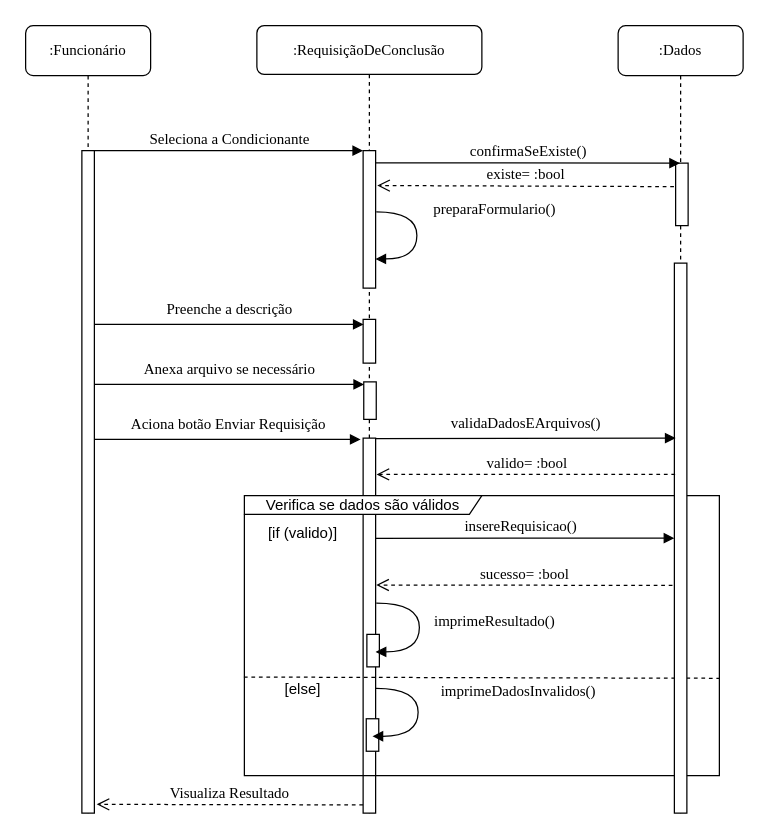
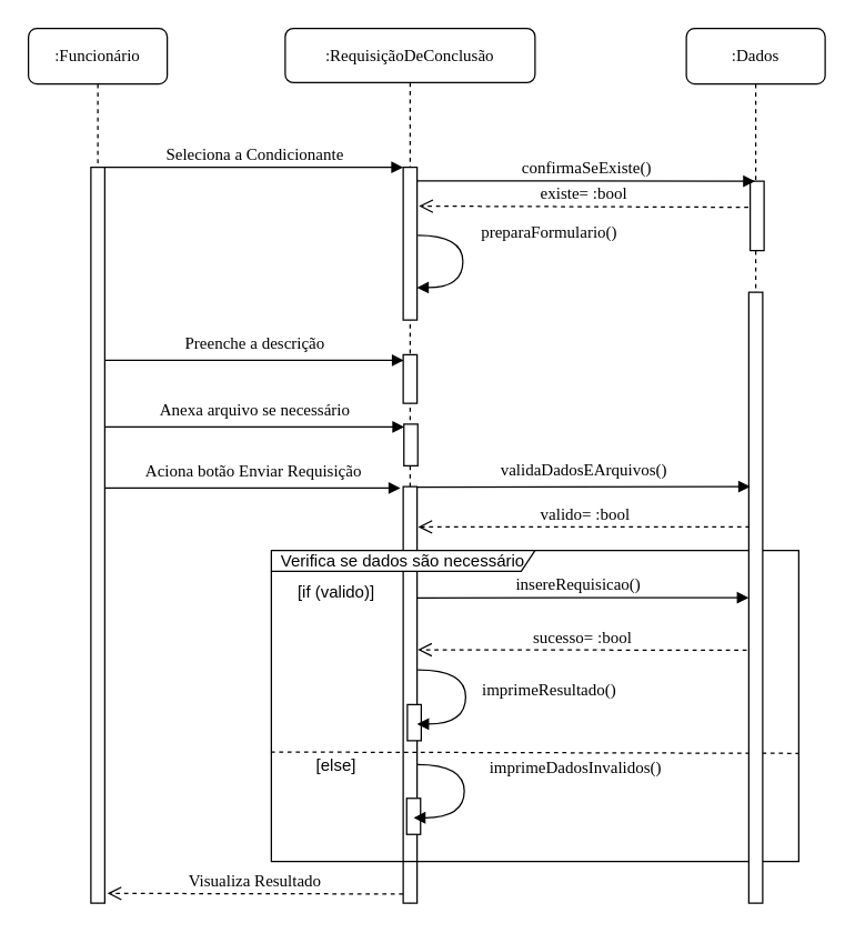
  <mxCell id="0" />
  <mxCell id="1" parent="0" />
  <mxCell id="2" value=":RequisiçãoDeConclusão" style="shape=umlLifeline;perimeter=lifelinePerimeter;whiteSpace=wrap;html=1;container=1;collapsible=0;recursiveResize=0;outlineConnect=0;rounded=1;shadow=0;comic=0;labelBackgroundColor=none;strokeWidth=1;fontFamily=Verdana;fontSize=12;align=center;size=39;" parent="1" vertex="1"><mxGeometry x="205" y="20" width="180" height="630" as="geometry" /></mxCell>
  <mxCell id="3" value="" style="html=1;points=[];perimeter=orthogonalPerimeter;rounded=0;shadow=0;comic=0;labelBackgroundColor=none;strokeWidth=1;fontFamily=Verdana;fontSize=12;align=center;" parent="2" vertex="1"><mxGeometry x="85" y="100" width="10" height="110" as="geometry" /></mxCell>
  <mxCell id="4" value="" style="html=1;points=[];perimeter=orthogonalPerimeter;rounded=0;shadow=0;comic=0;labelBackgroundColor=none;strokeWidth=1;fontFamily=Verdana;fontSize=12;align=center;" vertex="1" parent="2"><mxGeometry x="85" y="235" width="10" height="35" as="geometry" /></mxCell>
  <mxCell id="5" value="" style="html=1;points=[];perimeter=orthogonalPerimeter;rounded=0;shadow=0;comic=0;labelBackgroundColor=none;strokeWidth=1;fontFamily=Verdana;fontSize=12;align=center;" vertex="1" parent="2"><mxGeometry x="85.5" y="285" width="10" height="30" as="geometry" /></mxCell>
  <mxCell id="6" value="" style="html=1;points=[];perimeter=orthogonalPerimeter;rounded=0;shadow=0;comic=0;labelBackgroundColor=none;strokeWidth=1;fontFamily=Verdana;fontSize=12;align=center;" vertex="1" parent="2"><mxGeometry x="85" y="330" width="10" height="300" as="geometry" /></mxCell>
  <mxCell id="7" value="preparaFormulario()" style="html=1;verticalAlign=bottom;endArrow=block;labelBackgroundColor=none;fontFamily=Verdana;fontSize=12;elbow=vertical;edgeStyle=orthogonalEdgeStyle;curved=1;entryX=0.981;entryY=0.788;entryPerimeter=0;exitX=1.051;exitY=0.446;exitDx=0;exitDy=0;exitPerimeter=0;entryDx=0;entryDy=0;" edge="1" parent="2" source="3" target="3"><mxGeometry x="-0.37" y="-62" relative="1" as="geometry"><mxPoint x="108" y="149" as="sourcePoint" /><mxPoint x="117.952" y="187.19" as="targetPoint" /><Array as="points"><mxPoint x="128" y="149" /><mxPoint x="128" y="187" /></Array><mxPoint x="124" y="6" as="offset" /></mxGeometry></mxCell>
  <mxCell id="8" value="&lt;p style=&quot;line-height: 150%; font-size: 12px;&quot;&gt;[if (valido)]&lt;/p&gt;" style="text;html=1;strokeColor=none;fillColor=none;align=center;verticalAlign=middle;whiteSpace=wrap;rounded=0;fontSize=12;" vertex="1" parent="2"><mxGeometry x="-3" y="395" width="80" height="20" as="geometry" /></mxCell>
  <mxCell id="9" value="" style="endArrow=none;dashed=1;html=1;fontSize=12;entryX=1.001;entryY=0.697;entryDx=0;entryDy=0;entryPerimeter=0;exitX=-0.001;exitY=0.648;exitDx=0;exitDy=0;exitPerimeter=0;" edge="1" parent="2" source="15"><mxGeometry width="50" height="50" relative="1" as="geometry"><mxPoint x="-13" y="522" as="sourcePoint" /><mxPoint x="370.38" y="522.128" as="targetPoint" /></mxGeometry></mxCell>
  <mxCell id="10" value="&lt;p style=&quot;line-height: 150% ; font-size: 12px&quot;&gt;[else]&lt;/p&gt;" style="text;html=1;strokeColor=none;fillColor=none;align=center;verticalAlign=middle;whiteSpace=wrap;rounded=0;fontSize=12;" vertex="1" parent="2"><mxGeometry x="-3" y="520" width="80" height="20" as="geometry" /></mxCell>
  <mxCell id="11" value="" style="html=1;points=[];perimeter=orthogonalPerimeter;rounded=0;shadow=0;comic=0;labelBackgroundColor=none;strokeWidth=1;fontFamily=Verdana;fontSize=12;align=center;" vertex="1" parent="2"><mxGeometry x="88" y="487" width="10" height="26" as="geometry" /></mxCell>
  <mxCell id="12" value="imprimeResultado()" style="html=1;verticalAlign=bottom;endArrow=block;labelBackgroundColor=none;fontFamily=Verdana;fontSize=12;elbow=vertical;edgeStyle=orthogonalEdgeStyle;curved=1;exitX=1.05;exitY=0.44;exitPerimeter=0;exitDx=0;exitDy=0;" parent="2" edge="1" target="6" source="6"><mxGeometry x="0.07" y="60" relative="1" as="geometry"><mxPoint x="100.333" y="461" as="sourcePoint" /><mxPoint x="105.333" y="499.333" as="targetPoint" /><Array as="points"><mxPoint x="130" y="462" /><mxPoint x="130" y="501" /></Array><mxPoint as="offset" /></mxGeometry></mxCell>
  <mxCell id="13" value="" style="html=1;points=[];perimeter=orthogonalPerimeter;rounded=0;shadow=0;comic=0;labelBackgroundColor=none;strokeWidth=1;fontFamily=Verdana;fontSize=12;align=center;" vertex="1" parent="2"><mxGeometry x="87.5" y="554.5" width="10" height="26" as="geometry" /></mxCell>
  <mxCell id="14" value="imprimeDadosInvalidos()" style="html=1;verticalAlign=bottom;endArrow=block;labelBackgroundColor=none;fontFamily=Verdana;fontSize=12;elbow=vertical;edgeStyle=orthogonalEdgeStyle;curved=1;exitX=1.024;exitY=0.667;exitDx=0;exitDy=0;exitPerimeter=0;" edge="1" parent="2" source="6"><mxGeometry x="-0.343" y="-81" relative="1" as="geometry"><mxPoint x="220" y="640" as="sourcePoint" /><mxPoint x="92.5" y="568.5" as="targetPoint" /><Array as="points"><mxPoint x="129" y="530" /><mxPoint x="129" y="568" /></Array><mxPoint x="161" y="10" as="offset" /></mxGeometry></mxCell>
- <mxCell id="15" value="Verifica se dados são válidos" style="shape=umlFrame;whiteSpace=wrap;html=1;width=190;height=15;" vertex="1" parent="2"><mxGeometry x="-10" y="376" width="380" height="224" as="geometry" /></mxCell>
+ <mxCell id="15" value="Verifica se dados são necessário" style="shape=umlFrame;whiteSpace=wrap;html=1;width=190;height=15;" vertex="1" parent="2"><mxGeometry x="-10" y="376" width="380" height="224" as="geometry" /></mxCell>
  <mxCell id="16" value=":Dados" style="shape=umlLifeline;perimeter=lifelinePerimeter;whiteSpace=wrap;html=1;container=1;collapsible=0;recursiveResize=0;outlineConnect=0;rounded=1;shadow=0;comic=0;labelBackgroundColor=none;strokeWidth=1;fontFamily=Verdana;fontSize=12;align=center;" parent="1" vertex="1"><mxGeometry x="494" y="20" width="100" height="630" as="geometry" /></mxCell>
  <mxCell id="17" value="" style="html=1;points=[];perimeter=orthogonalPerimeter;rounded=0;shadow=0;comic=0;labelBackgroundColor=none;strokeWidth=1;fontFamily=Verdana;fontSize=12;align=center;" parent="16" vertex="1"><mxGeometry x="46" y="110" width="10" height="50" as="geometry" /></mxCell>
  <mxCell id="18" value="" style="html=1;points=[];perimeter=orthogonalPerimeter;rounded=0;shadow=0;comic=0;labelBackgroundColor=none;strokeWidth=1;fontFamily=Verdana;fontSize=12;align=center;" vertex="1" parent="16"><mxGeometry x="45" y="190" width="10" height="440" as="geometry" /></mxCell>
  <mxCell id="19" value=":Funcionário" style="shape=umlLifeline;perimeter=lifelinePerimeter;whiteSpace=wrap;html=1;container=1;collapsible=0;recursiveResize=0;outlineConnect=0;rounded=1;shadow=0;comic=0;labelBackgroundColor=none;strokeWidth=1;fontFamily=Verdana;fontSize=12;align=center;" parent="1" vertex="1"><mxGeometry x="20" y="20" width="100" height="630" as="geometry" /></mxCell>
  <mxCell id="20" value="" style="html=1;points=[];perimeter=orthogonalPerimeter;rounded=0;shadow=0;comic=0;labelBackgroundColor=none;strokeWidth=1;fontFamily=Verdana;fontSize=12;align=center;" parent="19" vertex="1"><mxGeometry x="45" y="100" width="10" height="530" as="geometry" /></mxCell>
  <mxCell id="21" value="Seleciona a Condicionante" style="html=1;verticalAlign=bottom;endArrow=block;entryX=0;entryY=0;labelBackgroundColor=none;fontFamily=Verdana;fontSize=12;edgeStyle=elbowEdgeStyle;elbow=vertical;" parent="1" source="20" target="3" edge="1"><mxGeometry relative="1" as="geometry"><mxPoint x="140" y="130" as="sourcePoint" /></mxGeometry></mxCell>
  <mxCell id="22" value="Preenche a descrição" style="html=1;verticalAlign=bottom;endArrow=block;labelBackgroundColor=none;fontFamily=Verdana;fontSize=12;edgeStyle=elbowEdgeStyle;elbow=vertical;exitX=1;exitY=0.161;exitDx=0;exitDy=0;exitPerimeter=0;entryX=0.046;entryY=0.039;entryDx=0;entryDy=0;entryPerimeter=0;" edge="1" parent="1"><mxGeometry y="3" relative="1" as="geometry"><mxPoint x="75" y="259" as="sourcePoint" /><mxPoint x="290.442" y="258.349" as="targetPoint" /><mxPoint as="offset" /></mxGeometry></mxCell>
  <mxCell id="23" value="Anexa arquivo se necessário" style="html=1;verticalAlign=bottom;endArrow=block;labelBackgroundColor=none;fontFamily=Verdana;fontSize=12;edgeStyle=elbowEdgeStyle;elbow=vertical;exitX=1;exitY=0.161;exitDx=0;exitDy=0;exitPerimeter=0;entryX=0.029;entryY=0.048;entryDx=0;entryDy=0;entryPerimeter=0;" edge="1" parent="1" target="5"><mxGeometry y="3" relative="1" as="geometry"><mxPoint x="75" y="307" as="sourcePoint" /><mxPoint x="275" y="306" as="targetPoint" /><mxPoint as="offset" /></mxGeometry></mxCell>
  <mxCell id="24" value="confirmaSeExiste()" style="html=1;verticalAlign=bottom;endArrow=block;labelBackgroundColor=none;fontFamily=Verdana;fontSize=12;edgeStyle=elbowEdgeStyle;elbow=vertical;exitX=1.001;exitY=0.089;exitDx=0;exitDy=0;exitPerimeter=0;" edge="1" parent="1" source="3" target="16"><mxGeometry relative="1" as="geometry"><mxPoint x="305" y="130" as="sourcePoint" /><mxPoint x="455" y="130" as="targetPoint" /><Array as="points"><mxPoint x="315" y="130" /></Array></mxGeometry></mxCell>
  <mxCell id="25" value="existe= :bool" style="html=1;verticalAlign=bottom;endArrow=open;dashed=1;endSize=8;labelBackgroundColor=none;fontFamily=Verdana;fontSize=12;entryX=1.133;entryY=0.254;entryDx=0;entryDy=0;entryPerimeter=0;exitX=-0.133;exitY=0.376;exitDx=0;exitDy=0;exitPerimeter=0;" edge="1" parent="1" source="17" target="3"><mxGeometry relative="1" as="geometry"><mxPoint x="290" y="154" as="targetPoint" /><mxPoint x="535" y="150" as="sourcePoint" /></mxGeometry></mxCell>
  <mxCell id="26" value="Aciona botão Enviar Requisição" style="html=1;verticalAlign=bottom;endArrow=block;labelBackgroundColor=none;fontFamily=Verdana;fontSize=12;edgeStyle=elbowEdgeStyle;elbow=vertical;exitX=1;exitY=0.161;exitDx=0;exitDy=0;exitPerimeter=0;" edge="1" parent="1"><mxGeometry y="3" relative="1" as="geometry"><mxPoint x="75" y="351" as="sourcePoint" /><mxPoint x="288" y="350.977" as="targetPoint" /><mxPoint as="offset" /></mxGeometry></mxCell>
  <mxCell id="27" value="validaDadosEArquivos()" style="html=1;verticalAlign=bottom;endArrow=block;labelBackgroundColor=none;fontFamily=Verdana;fontSize=12;edgeStyle=elbowEdgeStyle;elbow=vertical;exitX=1.024;exitY=0.001;exitDx=0;exitDy=0;exitPerimeter=0;" edge="1" parent="1" source="6"><mxGeometry y="3" relative="1" as="geometry"><mxPoint x="305" y="351" as="sourcePoint" /><mxPoint x="540" y="350.558" as="targetPoint" /><mxPoint as="offset" /></mxGeometry></mxCell>
  <mxCell id="28" value="valido= :bool" style="html=1;verticalAlign=bottom;endArrow=open;dashed=1;endSize=8;labelBackgroundColor=none;fontFamily=Verdana;fontSize=12;edgeStyle=elbowEdgeStyle;elbow=vertical;exitX=0.06;exitY=0.384;exitDx=0;exitDy=0;exitPerimeter=0;entryX=1.076;entryY=0.097;entryDx=0;entryDy=0;entryPerimeter=0;" edge="1" parent="1" source="18" target="6"><mxGeometry relative="1" as="geometry"><mxPoint x="305" y="379" as="targetPoint" /><Array as="points"><mxPoint x="460" y="379" /><mxPoint x="490" y="379" /></Array><mxPoint x="515" y="379" as="sourcePoint" /></mxGeometry></mxCell>
  <mxCell id="29" value="insereRequisicao()" style="html=1;verticalAlign=bottom;endArrow=block;labelBackgroundColor=none;fontFamily=Verdana;fontSize=12;edgeStyle=elbowEdgeStyle;elbow=vertical;exitX=1.024;exitY=0.267;exitDx=0;exitDy=0;exitPerimeter=0;" edge="1" parent="1" source="6" target="18"><mxGeometry x="-0.029" relative="1" as="geometry"><mxPoint x="315" y="430" as="sourcePoint" /><mxPoint x="505" y="430" as="targetPoint" /><mxPoint as="offset" /><Array as="points"><mxPoint x="385" y="430" /><mxPoint x="305" y="430" /></Array></mxGeometry></mxCell>
  <mxCell id="30" value="sucesso= :bool" style="html=1;verticalAlign=bottom;endArrow=open;dashed=1;endSize=8;labelBackgroundColor=none;fontFamily=Verdana;fontSize=12;edgeStyle=elbowEdgeStyle;elbow=vertical;exitX=-0.153;exitY=0.586;exitDx=0;exitDy=0;exitPerimeter=0;entryX=1.05;entryY=0.393;entryDx=0;entryDy=0;entryPerimeter=0;" edge="1" parent="1" source="18" target="6"><mxGeometry relative="1" as="geometry"><mxPoint x="315" y="467" as="targetPoint" /><Array as="points"><mxPoint x="471" y="467.5" /><mxPoint x="501" y="467.5" /></Array><mxPoint x="615" y="467" as="sourcePoint" /></mxGeometry></mxCell>
  <mxCell id="31" value="Visualiza Resultado" style="html=1;verticalAlign=bottom;endArrow=open;dashed=1;endSize=8;labelBackgroundColor=none;fontFamily=Verdana;fontSize=12;edgeStyle=elbowEdgeStyle;elbow=vertical;exitX=-0.004;exitY=0.978;exitDx=0;exitDy=0;exitPerimeter=0;entryX=1.184;entryY=0.987;entryDx=0;entryDy=0;entryPerimeter=0;" edge="1" parent="1" source="6" target="20"><mxGeometry relative="1" as="geometry"><mxPoint x="95" y="642" as="targetPoint" /><Array as="points" /><mxPoint x="280" y="644" as="sourcePoint" /></mxGeometry></mxCell>
